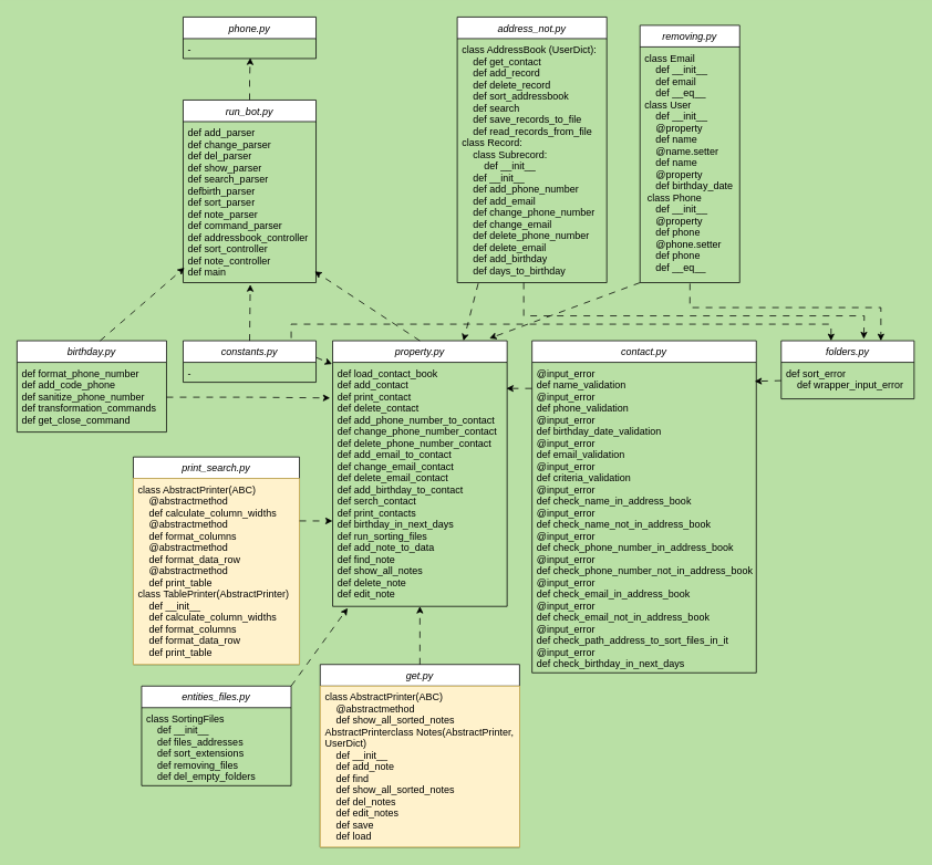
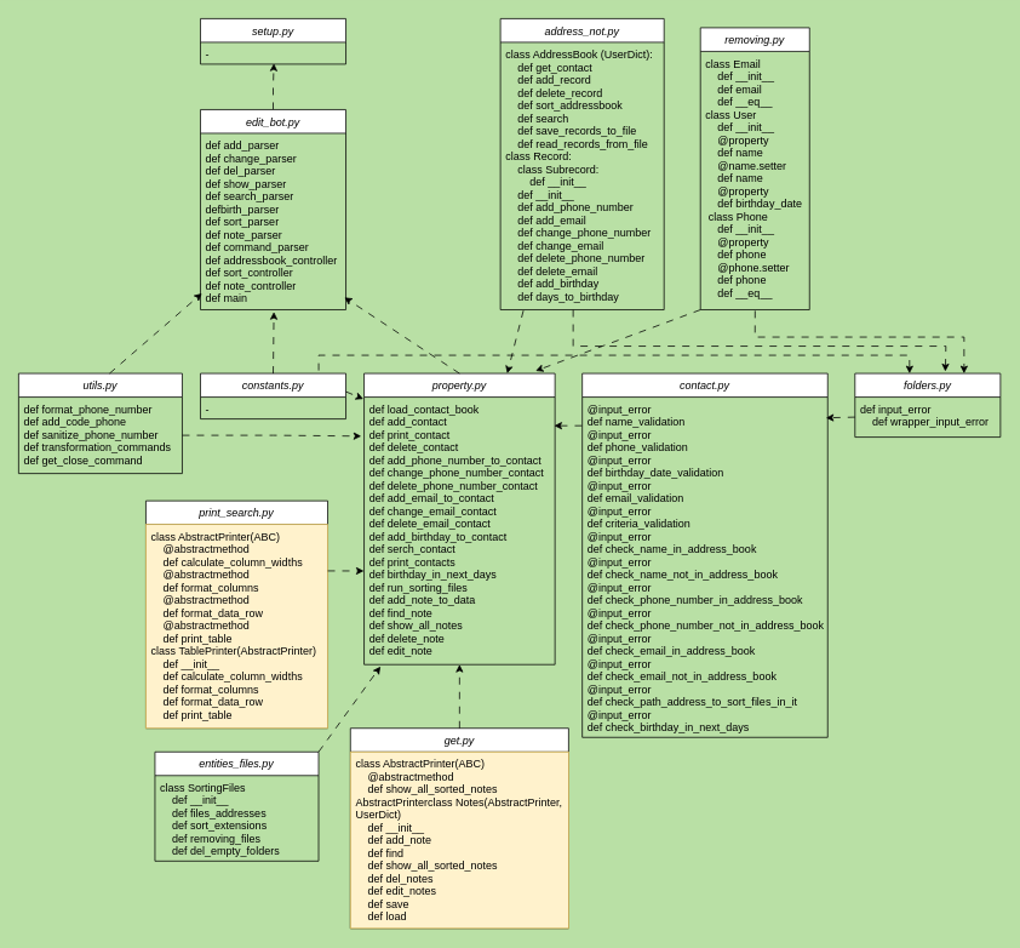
  <mxCell id="0" />
  <mxCell id="1" parent="0" />
  <mxCell id="2" style="edgeStyle=orthogonalEdgeStyle;rounded=0;orthogonalLoop=1;jettySize=auto;html=1;exitX=0.5;exitY=0;exitDx=0;exitDy=0;entryX=0.505;entryY=0.967;entryDx=0;entryDy=0;entryPerimeter=0;dashed=1;dashPattern=8 8;" parent="1" source="3" target="22" edge="1"><mxGeometry relative="1" as="geometry" /></mxCell>
- <mxCell id="3" value="run_bot.py" style="swimlane;fontStyle=2;align=center;verticalAlign=top;childLayout=stackLayout;horizontal=1;startSize=26;horizontalStack=0;resizeParent=1;resizeLast=0;collapsible=1;marginBottom=0;rounded=0;shadow=0;strokeWidth=1;" parent="1" vertex="1"><mxGeometry x="220" y="120" width="160" height="220" as="geometry"><mxRectangle x="230" y="140" width="160" height="26" as="alternateBounds" /></mxGeometry></mxCell>
+ <mxCell id="3" value="edit_bot.py" style="swimlane;fontStyle=2;align=center;verticalAlign=top;childLayout=stackLayout;horizontal=1;startSize=26;horizontalStack=0;resizeParent=1;resizeLast=0;collapsible=1;marginBottom=0;rounded=0;shadow=0;strokeWidth=1;" parent="1" vertex="1"><mxGeometry x="220" y="120" width="160" height="220" as="geometry"><mxRectangle x="230" y="140" width="160" height="26" as="alternateBounds" /></mxGeometry></mxCell>
  <mxCell id="4" value="def add_parser         &#10;def change_parser        &#10;def del_parser         &#10;def show_parser          &#10;def search_parser          &#10;defbirth_parser           &#10;def sort_parser           &#10;def note_parser           &#10;def command_parser&#10;def addressbook_controller&#10;def sort_controller          &#10;def note_controller&#10;def main " style="text;align=left;verticalAlign=top;spacingLeft=4;spacingRight=4;overflow=hidden;rotatable=0;points=[[0,0.5],[1,0.5]];portConstraint=eastwest;" parent="3" vertex="1"><mxGeometry y="26" width="160" height="194" as="geometry" /></mxCell>
  <mxCell id="5" value="address_not.py" style="swimlane;fontStyle=2;align=center;verticalAlign=top;childLayout=stackLayout;horizontal=1;startSize=26;horizontalStack=0;resizeParent=1;resizeLast=0;collapsible=1;marginBottom=0;rounded=0;shadow=0;strokeWidth=1;" parent="1" vertex="1"><mxGeometry x="550" y="20" width="180" height="320" as="geometry"><mxRectangle x="230" y="140" width="160" height="26" as="alternateBounds" /></mxGeometry></mxCell>
  <mxCell id="6" value="class AddressBook (UserDict): &#10;    def get_contact &#10;    def add_record &#10;    def delete_record &#10;    def sort_addressbook &#10;    def search &#10;    def save_records_to_file &#10;    def read_records_from_file &#10;class Record: &#10;    class Subrecord: &#10;        def __init__ &#10;    def __init__&#10;    def add_phone_number &#10;    def add_email &#10;    def change_phone_number &#10;    def change_email&#10;    def delete_phone_number &#10;    def delete_email &#10;    def add_birthday &#10;    def days_to_birthday    &#10;&#10;" style="text;align=left;verticalAlign=top;spacingLeft=4;spacingRight=4;overflow=hidden;rotatable=0;points=[[0,0.5],[1,0.5]];portConstraint=eastwest;" parent="5" vertex="1"><mxGeometry y="26" width="180" height="294" as="geometry" /></mxCell>
  <mxCell id="7" value="property.py" style="swimlane;fontStyle=2;align=center;verticalAlign=top;childLayout=stackLayout;horizontal=1;startSize=26;horizontalStack=0;resizeParent=1;resizeLast=0;collapsible=1;marginBottom=0;rounded=0;shadow=0;strokeWidth=1;" parent="1" vertex="1"><mxGeometry x="400" y="410" width="210" height="320" as="geometry"><mxRectangle x="230" y="140" width="160" height="26" as="alternateBounds" /></mxGeometry></mxCell>
  <mxCell id="8" value="def load_contact_book&#10;def add_contact&#10;def print_contact&#10;def delete_contact&#10;def add_phone_number_to_contact&#10;def change_phone_number_contact&#10;def delete_phone_number_contact&#10;def add_email_to_contact&#10;def change_email_contact&#10;def delete_email_contact&#10;def add_birthday_to_contact&#10;def serch_contact&#10;def print_contacts&#10;def birthday_in_next_days&#10;def run_sorting_files&#10;def add_note_to_data&#10;def find_note&#10;def show_all_notes&#10;def delete_note&#10;def edit_note" style="text;align=left;verticalAlign=top;spacingLeft=4;spacingRight=4;overflow=hidden;rotatable=0;points=[[0,0.5],[1,0.5]];portConstraint=eastwest;" parent="7" vertex="1"><mxGeometry y="26" width="210" height="294" as="geometry" /></mxCell>
  <mxCell id="9" value="constants.py" style="swimlane;fontStyle=2;align=center;verticalAlign=top;childLayout=stackLayout;horizontal=1;startSize=26;horizontalStack=0;resizeParent=1;resizeLast=0;collapsible=1;marginBottom=0;rounded=0;shadow=0;strokeWidth=1;" parent="1" vertex="1"><mxGeometry x="220" y="410" width="160" height="50" as="geometry"><mxRectangle x="230" y="140" width="160" height="26" as="alternateBounds" /></mxGeometry></mxCell>
  <mxCell id="10" value="-" style="text;align=left;verticalAlign=top;spacingLeft=4;spacingRight=4;overflow=hidden;rotatable=0;points=[[0,0.5],[1,0.5]];portConstraint=eastwest;" parent="9" vertex="1"><mxGeometry y="26" width="160" height="24" as="geometry" /></mxCell>
  <mxCell id="11" value="get.py" style="swimlane;fontStyle=2;align=center;verticalAlign=top;childLayout=stackLayout;horizontal=1;startSize=26;horizontalStack=0;resizeParent=1;resizeLast=0;collapsible=1;marginBottom=0;rounded=0;shadow=0;strokeWidth=1;" parent="1" vertex="1"><mxGeometry x="385" y="800" width="240" height="220" as="geometry"><mxRectangle x="230" y="140" width="160" height="26" as="alternateBounds" /></mxGeometry></mxCell>
  <mxCell id="12" value="class AbstractPrinter(ABC)&#10;    @abstractmethod&#10;    def show_all_sorted_notes&#10;AbstractPrinterclass Notes(AbstractPrinter, &#10;UserDict)&#10;    def __init__&#10;    def add_note&#10;    def find&#10;    def show_all_sorted_notes&#10;    def del_notes&#10;    def edit_notes&#10;    def save&#10;    def load" style="text;align=left;verticalAlign=top;spacingLeft=4;spacingRight=4;overflow=hidden;rotatable=0;points=[[0,0.5],[1,0.5]];portConstraint=eastwest;fillColor=#fff2cc;strokeColor=#d6b656;" parent="11" vertex="1"><mxGeometry y="26" width="240" height="194" as="geometry" /></mxCell>
  <mxCell id="13" value="print_search.py" style="swimlane;fontStyle=2;align=center;verticalAlign=top;childLayout=stackLayout;horizontal=1;startSize=26;horizontalStack=0;resizeParent=1;resizeLast=0;collapsible=1;marginBottom=0;rounded=0;shadow=0;strokeWidth=1;" parent="1" vertex="1"><mxGeometry x="160" y="550" width="200" height="250" as="geometry"><mxRectangle x="230" y="140" width="160" height="26" as="alternateBounds" /></mxGeometry></mxCell>
  <mxCell id="14" value="class AbstractPrinter(ABC)&#10;    @abstractmethod&#10;    def calculate_column_widths&#10;    @abstractmethod&#10;    def format_columns&#10;    @abstractmethod&#10;    def format_data_row&#10;    @abstractmethod&#10;    def print_table&#10;class TablePrinter(AbstractPrinter)&#10;    def __init__&#10;    def calculate_column_widths&#10;    def format_columns&#10;    def format_data_row&#10;    def print_table" style="text;align=left;verticalAlign=top;spacingLeft=4;spacingRight=4;overflow=hidden;rotatable=0;points=[[0,0.5],[1,0.5]];portConstraint=eastwest;fillColor=#fff2cc;strokeColor=#d6b656;" parent="13" vertex="1"><mxGeometry y="26" width="200" height="224" as="geometry" /></mxCell>
  <mxCell id="15" value="entities_files.py" style="swimlane;fontStyle=2;align=center;verticalAlign=top;childLayout=stackLayout;horizontal=1;startSize=26;horizontalStack=0;resizeParent=1;resizeLast=0;collapsible=1;marginBottom=0;rounded=0;shadow=0;strokeWidth=1;" parent="1" vertex="1"><mxGeometry x="170" y="826" width="180" height="120" as="geometry"><mxRectangle x="230" y="140" width="160" height="26" as="alternateBounds" /></mxGeometry></mxCell>
  <mxCell id="16" value="class SortingFiles&#10;    def __init__&#10;    def files_addresses&#10;    def sort_extensions&#10;    def removing_files&#10;    def del_empty_folders" style="text;align=left;verticalAlign=top;spacingLeft=4;spacingRight=4;overflow=hidden;rotatable=0;points=[[0,0.5],[1,0.5]];portConstraint=eastwest;" parent="15" vertex="1"><mxGeometry y="26" width="180" height="94" as="geometry" /></mxCell>
- <mxCell id="17" value="birthday.py" style="swimlane;fontStyle=2;align=center;verticalAlign=top;childLayout=stackLayout;horizontal=1;startSize=26;horizontalStack=0;resizeParent=1;resizeLast=0;collapsible=1;marginBottom=0;rounded=0;shadow=0;strokeWidth=1;" parent="1" vertex="1"><mxGeometry y="410" width="180" height="110" as="geometry" x="20"><mxRectangle x="230" y="140" width="160" height="26" as="alternateBounds" /></mxGeometry></mxCell>
+ <mxCell id="17" value="utils.py" style="swimlane;fontStyle=2;align=center;verticalAlign=top;childLayout=stackLayout;horizontal=1;startSize=26;horizontalStack=0;resizeParent=1;resizeLast=0;collapsible=1;marginBottom=0;rounded=0;shadow=0;strokeWidth=1;" parent="1" vertex="1"><mxGeometry y="410" width="180" height="110" as="geometry" x="20"><mxRectangle x="230" y="140" width="160" height="26" as="alternateBounds" /></mxGeometry></mxCell>
  <mxCell id="18" value="def format_phone_number&#10;def add_code_phone&#10;def sanitize_phone_number&#10;def transformation_commands&#10;def get_close_command" style="text;align=left;verticalAlign=top;spacingLeft=4;spacingRight=4;overflow=hidden;rotatable=0;points=[[0,0.5],[1,0.5]];portConstraint=eastwest;" parent="17" vertex="1"><mxGeometry y="26" width="180" height="84" as="geometry" /></mxCell>
  <mxCell id="19" value="contact.py" style="swimlane;fontStyle=2;align=center;verticalAlign=top;childLayout=stackLayout;horizontal=1;startSize=26;horizontalStack=0;resizeParent=1;resizeLast=0;collapsible=1;marginBottom=0;rounded=0;shadow=0;strokeWidth=1;" parent="1" vertex="1"><mxGeometry x="640" y="410" width="270" height="400" as="geometry"><mxRectangle x="230" y="140" width="160" height="26" as="alternateBounds" /></mxGeometry></mxCell>
  <mxCell id="20" value="@input_error&#10;def name_validation&#10;@input_error&#10;def phone_validation&#10;@input_error&#10;def birthday_date_validation&#10;@input_error&#10;def email_validation&#10;@input_error&#10;def criteria_validation&#10;@input_error&#10;def check_name_in_address_book&#10;@input_error&#10;def check_name_not_in_address_book&#10;@input_error&#10;def check_phone_number_in_address_book&#10;@input_error&#10;def check_phone_number_not_in_address_book&#10;@input_error&#10;def check_email_in_address_book&#10;@input_error&#10;def check_email_not_in_address_book&#10;@input_error&#10;def check_path_address_to_sort_files_in_it&#10;@input_error&#10;def check_birthday_in_next_days" style="text;align=left;verticalAlign=top;spacingLeft=4;spacingRight=4;overflow=hidden;rotatable=0;points=[[0,0.5],[1,0.5]];portConstraint=eastwest;" parent="19" vertex="1"><mxGeometry y="26" width="270" height="374" as="geometry" /></mxCell>
- <mxCell id="21" value="phone.py" style="swimlane;fontStyle=2;align=center;verticalAlign=top;childLayout=stackLayout;horizontal=1;startSize=26;horizontalStack=0;resizeParent=1;resizeLast=0;collapsible=1;marginBottom=0;rounded=0;shadow=0;strokeWidth=1;" parent="1" vertex="1"><mxGeometry x="220" y="20" width="160" height="50" as="geometry"><mxRectangle x="230" y="140" width="160" height="26" as="alternateBounds" /></mxGeometry></mxCell>
+ <mxCell id="21" value="setup.py" style="swimlane;fontStyle=2;align=center;verticalAlign=top;childLayout=stackLayout;horizontal=1;startSize=26;horizontalStack=0;resizeParent=1;resizeLast=0;collapsible=1;marginBottom=0;rounded=0;shadow=0;strokeWidth=1;" parent="1" vertex="1"><mxGeometry x="220" y="20" width="160" height="50" as="geometry"><mxRectangle x="230" y="140" width="160" height="26" as="alternateBounds" /></mxGeometry></mxCell>
  <mxCell id="22" value="-" style="text;align=left;verticalAlign=top;spacingLeft=4;spacingRight=4;overflow=hidden;rotatable=0;points=[[0,0.5],[1,0.5]];portConstraint=eastwest;" parent="21" vertex="1"><mxGeometry y="26" width="160" height="24" as="geometry" /></mxCell>
  <mxCell id="23" value="folders.py" style="swimlane;fontStyle=2;align=center;verticalAlign=top;childLayout=stackLayout;horizontal=1;startSize=26;horizontalStack=0;resizeParent=1;resizeLast=0;collapsible=1;marginBottom=0;rounded=0;shadow=0;strokeWidth=1;" parent="1" vertex="1"><mxGeometry x="940" y="410" width="160" height="70" as="geometry"><mxRectangle x="230" y="140" width="160" height="26" as="alternateBounds" /></mxGeometry></mxCell>
- <mxCell id="24" value="def sort_error&#10;    def wrapper_input_error" style="text;align=left;verticalAlign=top;spacingLeft=4;spacingRight=4;overflow=hidden;rotatable=0;points=[[0,0.5],[1,0.5]];portConstraint=eastwest;" parent="23" vertex="1"><mxGeometry y="26" width="160" height="44" as="geometry" /></mxCell>
+ <mxCell id="24" value="def input_error&#10;    def wrapper_input_error" style="text;align=left;verticalAlign=top;spacingLeft=4;spacingRight=4;overflow=hidden;rotatable=0;points=[[0,0.5],[1,0.5]];portConstraint=eastwest;" parent="23" vertex="1"><mxGeometry y="26" width="160" height="44" as="geometry" /></mxCell>
  <mxCell id="25" value="" style="endArrow=classic;html=1;rounded=0;entryX=0.99;entryY=0.93;entryDx=0;entryDy=0;entryPerimeter=0;exitX=0.5;exitY=0;exitDx=0;exitDy=0;dashed=1;dashPattern=8 8;" parent="1" source="7" target="4" edge="1"><mxGeometry width="50" height="50" relative="1" as="geometry"><mxPoint x="450" y="400" as="sourcePoint" /><mxPoint x="500" y="350" as="targetPoint" /></mxGeometry></mxCell>
  <mxCell id="26" value="" style="endArrow=classic;html=1;rounded=0;entryX=0.01;entryY=0.907;entryDx=0;entryDy=0;entryPerimeter=0;dashed=1;dashPattern=8 8;" parent="1" target="4" edge="1"><mxGeometry width="50" height="50" relative="1" as="geometry"><mxPoint x="120" y="410" as="sourcePoint" /><mxPoint x="170" y="360" as="targetPoint" /></mxGeometry></mxCell>
  <mxCell id="27" value="" style="endArrow=classic;html=1;rounded=0;entryX=0.505;entryY=1.012;entryDx=0;entryDy=0;entryPerimeter=0;exitX=0.5;exitY=0;exitDx=0;exitDy=0;dashed=1;dashPattern=8 8;" parent="1" source="9" target="4" edge="1"><mxGeometry width="50" height="50" relative="1" as="geometry"><mxPoint x="310" y="410" as="sourcePoint" /><mxPoint x="360" y="360" as="targetPoint" /></mxGeometry></mxCell>
  <mxCell id="28" value="removing.py" style="swimlane;fontStyle=2;align=center;verticalAlign=top;childLayout=stackLayout;horizontal=1;startSize=26;horizontalStack=0;resizeParent=1;resizeLast=0;collapsible=1;marginBottom=0;rounded=0;shadow=0;strokeWidth=1;" parent="1" vertex="1"><mxGeometry x="770" y="30" width="120" height="310" as="geometry"><mxRectangle x="230" y="140" width="160" height="26" as="alternateBounds" /></mxGeometry></mxCell>
  <mxCell id="29" value="class Email&#10;    def __init__&#10;    def email&#10;    def __eq__&#10;class User&#10;    def __init__&#10;    @property&#10;    def name&#10;    @name.setter&#10;    def name&#10;    @property&#10;    def birthday_date&#10; class Phone&#10;    def __init__&#10;    @property&#10;    def phone&#10;    @phone.setter&#10;    def phone&#10;    def __eq__" style="text;align=left;verticalAlign=top;spacingLeft=4;spacingRight=4;overflow=hidden;rotatable=0;points=[[0,0.5],[1,0.5]];portConstraint=eastwest;" parent="28" vertex="1"><mxGeometry y="26" width="120" height="284" as="geometry" /></mxCell>
  <mxCell id="30" style="edgeStyle=orthogonalEdgeStyle;rounded=0;orthogonalLoop=1;jettySize=auto;html=1;exitX=1;exitY=0.5;exitDx=0;exitDy=0;entryX=-0.015;entryY=0.146;entryDx=0;entryDy=0;entryPerimeter=0;dashed=1;dashPattern=8 8;" parent="1" source="18" target="8" edge="1"><mxGeometry relative="1" as="geometry" /></mxCell>
  <mxCell id="31" value="" style="endArrow=classic;html=1;rounded=0;entryX=-0.004;entryY=0.007;entryDx=0;entryDy=0;entryPerimeter=0;dashed=1;dashPattern=8 8;" parent="1" target="8" edge="1"><mxGeometry width="50" height="50" relative="1" as="geometry"><mxPoint x="380" y="430" as="sourcePoint" /><mxPoint x="390" y="360" as="targetPoint" /></mxGeometry></mxCell>
  <mxCell id="32" value="" style="endArrow=classic;html=1;rounded=0;entryX=0.996;entryY=0.107;entryDx=0;entryDy=0;entryPerimeter=0;exitX=-0.001;exitY=0.084;exitDx=0;exitDy=0;exitPerimeter=0;dashed=1;dashPattern=8 8;" parent="1" source="20" target="8" edge="1"><mxGeometry width="50" height="50" relative="1" as="geometry"><mxPoint x="690" y="760" as="sourcePoint" /><mxPoint x="740" y="710" as="targetPoint" /></mxGeometry></mxCell>
  <mxCell id="33" value="" style="endArrow=classic;html=1;rounded=0;entryX=0.75;entryY=0;entryDx=0;entryDy=0;exitX=0.14;exitY=1.003;exitDx=0;exitDy=0;exitPerimeter=0;dashed=1;dashPattern=8 8;" parent="1" source="6" target="7" edge="1"><mxGeometry width="50" height="50" relative="1" as="geometry"><mxPoint x="780" y="390" as="sourcePoint" /><mxPoint x="830" y="340" as="targetPoint" /></mxGeometry></mxCell>
  <mxCell id="34" value="" style="endArrow=classic;html=1;rounded=0;entryX=0.899;entryY=-0.009;entryDx=0;entryDy=0;entryPerimeter=0;dashed=1;dashPattern=8 8;" parent="1" target="7" edge="1"><mxGeometry width="50" height="50" relative="1" as="geometry"><mxPoint x="770" y="340" as="sourcePoint" /><mxPoint x="840" y="530" as="targetPoint" /></mxGeometry></mxCell>
  <mxCell id="35" value="" style="endArrow=classic;html=1;rounded=0;entryX=-0.001;entryY=0.65;entryDx=0;entryDy=0;entryPerimeter=0;dashed=1;dashPattern=8 8;" parent="1" target="8" edge="1"><mxGeometry width="50" height="50" relative="1" as="geometry"><mxPoint x="360" y="627" as="sourcePoint" /><mxPoint x="560" y="660" as="targetPoint" /></mxGeometry></mxCell>
  <mxCell id="36" value="" style="endArrow=classic;html=1;rounded=0;exitX=1;exitY=0;exitDx=0;exitDy=0;entryX=0.086;entryY=1.007;entryDx=0;entryDy=0;entryPerimeter=0;dashed=1;dashPattern=8 8;" parent="1" source="15" target="8" edge="1"><mxGeometry width="50" height="50" relative="1" as="geometry"><mxPoint x="530" y="670" as="sourcePoint" /><mxPoint x="580" y="620" as="targetPoint" /></mxGeometry></mxCell>
  <mxCell id="37" value="" style="endArrow=classic;html=1;rounded=0;exitX=0.5;exitY=0;exitDx=0;exitDy=0;dashed=1;dashPattern=8 8;" parent="1" source="11" target="8" edge="1"><mxGeometry width="50" height="50" relative="1" as="geometry"><mxPoint x="780" y="610" as="sourcePoint" /><mxPoint x="830" y="560" as="targetPoint" /></mxGeometry></mxCell>
  <mxCell id="38" value="" style="endArrow=classic;html=1;rounded=0;entryX=0.993;entryY=0.061;entryDx=0;entryDy=0;entryPerimeter=0;exitX=0;exitY=0.5;exitDx=0;exitDy=0;dashed=1;dashPattern=8 8;" parent="1" source="24" target="20" edge="1"><mxGeometry width="50" height="50" relative="1" as="geometry"><mxPoint x="780" y="610" as="sourcePoint" /><mxPoint x="830" y="560" as="targetPoint" /></mxGeometry></mxCell>
  <mxCell id="39" value="" style="endArrow=classic;html=1;rounded=0;exitX=0.813;exitY=-0.065;exitDx=0;exitDy=0;exitPerimeter=0;dashed=1;dashPattern=8 8;" parent="1" source="9" edge="1"><mxGeometry width="50" height="50" relative="1" as="geometry"><mxPoint x="640" y="580" as="sourcePoint" /><mxPoint x="1000" y="410" as="targetPoint" /><Array as="points"><mxPoint x="350" y="390" /><mxPoint x="1000" y="390" /></Array></mxGeometry></mxCell>
  <mxCell id="40" value="" style="endArrow=classic;html=1;rounded=0;entryX=0.621;entryY=-0.032;entryDx=0;entryDy=0;entryPerimeter=0;dashed=1;dashPattern=8 8;" parent="1" target="23" edge="1"><mxGeometry width="50" height="50" relative="1" as="geometry"><mxPoint x="630" y="340" as="sourcePoint" /><mxPoint x="1040" y="400" as="targetPoint" /><Array as="points"><mxPoint x="630" y="380" /><mxPoint x="1040" y="380" /></Array></mxGeometry></mxCell>
  <mxCell id="41" value="" style="endArrow=classic;html=1;rounded=0;entryX=0.75;entryY=0;entryDx=0;entryDy=0;exitX=0.501;exitY=1.004;exitDx=0;exitDy=0;exitPerimeter=0;dashed=1;dashPattern=8 8;" parent="1" source="29" target="23" edge="1"><mxGeometry width="50" height="50" relative="1" as="geometry"><mxPoint x="650" y="330" as="sourcePoint" /><mxPoint x="1059" y="398" as="targetPoint" /><Array as="points"><mxPoint x="830" y="370" /><mxPoint x="1060" y="370" /></Array></mxGeometry></mxCell>
